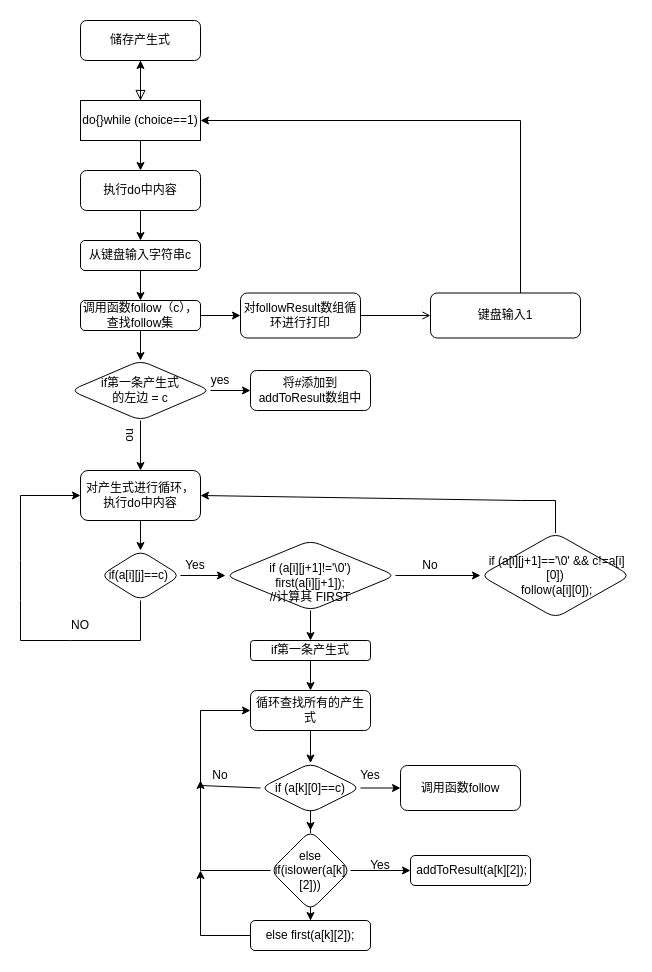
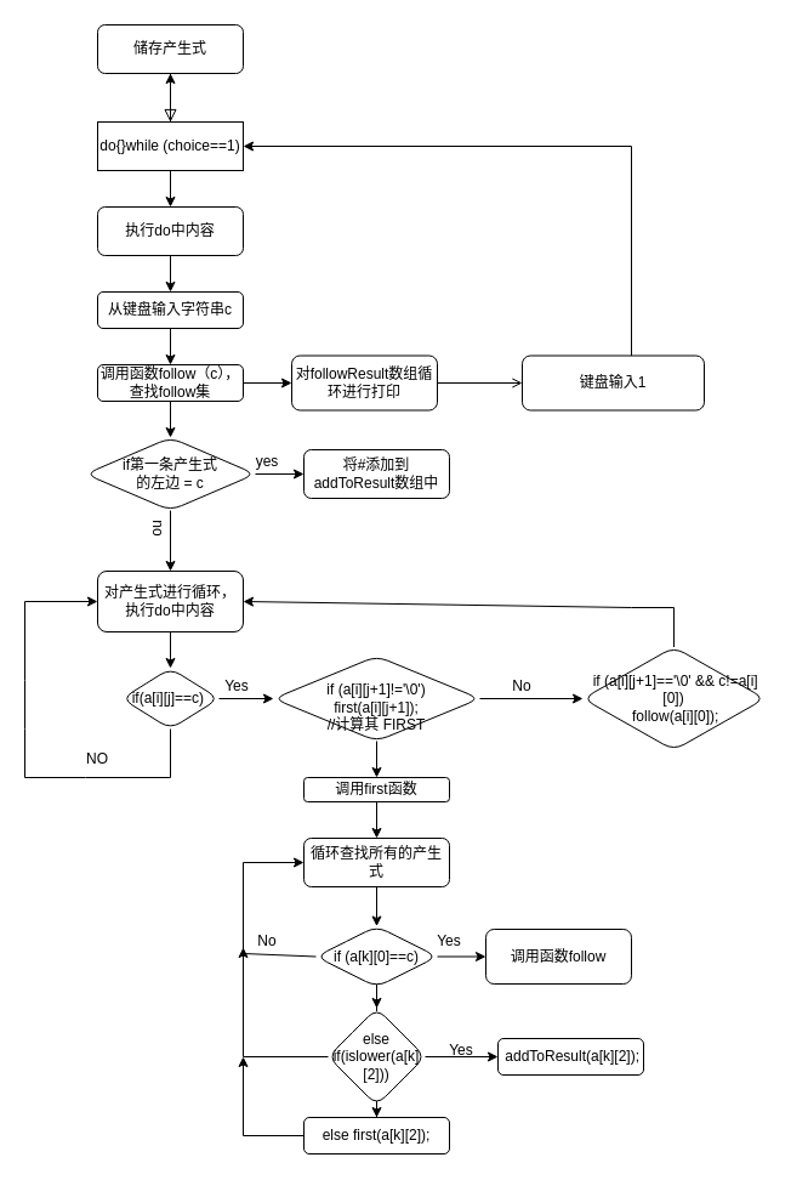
  <mxCell id="0" />
  <mxCell id="1" parent="0" />
  <mxCell id="2" value="" style="rounded=0;html=1;jettySize=auto;orthogonalLoop=1;fontSize=11;endArrow=block;endFill=0;endSize=8;strokeWidth=1;shadow=0;labelBackgroundColor=none;edgeStyle=orthogonalEdgeStyle;" parent="1" source="3" edge="1"><mxGeometry relative="1" as="geometry"><mxPoint x="140" y="100" as="targetPoint" /></mxGeometry></mxCell>
  <mxCell id="3" value="储存产生式" style="rounded=1;whiteSpace=wrap;html=1;fontSize=12;glass=0;strokeWidth=1;shadow=0;" parent="1" vertex="1"><mxGeometry x="80" y="20" width="120" height="40" as="geometry" /></mxCell>
  <mxCell id="4" value="" style="edgeStyle=orthogonalEdgeStyle;rounded=0;orthogonalLoop=1;jettySize=auto;html=1;" edge="1" parent="1" source="6" target="3"><mxGeometry relative="1" as="geometry" /></mxCell>
  <mxCell id="5" value="" style="edgeStyle=orthogonalEdgeStyle;rounded=0;orthogonalLoop=1;jettySize=auto;html=1;" edge="1" parent="1" source="6" target="8"><mxGeometry relative="1" as="geometry" /></mxCell>
  <mxCell id="6" value="do{}while (choice==1)" style="rounded=0;whiteSpace=wrap;html=1;" vertex="1" parent="1"><mxGeometry x="80" y="100" width="120" height="40" as="geometry" /></mxCell>
  <mxCell id="7" value="" style="edgeStyle=orthogonalEdgeStyle;rounded=0;orthogonalLoop=1;jettySize=auto;html=1;" edge="1" parent="1" source="8" target="10"><mxGeometry relative="1" as="geometry" /></mxCell>
  <mxCell id="8" value="执行do中内容" style="rounded=1;whiteSpace=wrap;html=1;" vertex="1" parent="1"><mxGeometry x="80" y="170" width="120" height="40" as="geometry" /></mxCell>
  <mxCell id="9" value="" style="edgeStyle=orthogonalEdgeStyle;rounded=0;orthogonalLoop=1;jettySize=auto;html=1;" edge="1" parent="1" source="10" target="13"><mxGeometry relative="1" as="geometry" /></mxCell>
  <mxCell id="10" value="从键盘输入字符串c" style="whiteSpace=wrap;html=1;rounded=1;" vertex="1" parent="1"><mxGeometry x="80" y="240" width="120" height="30" as="geometry" /></mxCell>
  <mxCell id="11" value="" style="edgeStyle=orthogonalEdgeStyle;rounded=0;orthogonalLoop=1;jettySize=auto;html=1;" edge="1" parent="1" source="13" target="16"><mxGeometry relative="1" as="geometry" /></mxCell>
  <mxCell id="12" value="" style="edgeStyle=orthogonalEdgeStyle;rounded=0;orthogonalLoop=1;jettySize=auto;html=1;" edge="1" parent="1" source="13" target="53"><mxGeometry relative="1" as="geometry" /></mxCell>
  <mxCell id="13" value="调用函数follow（c），查找follow集" style="whiteSpace=wrap;html=1;rounded=1;" vertex="1" parent="1"><mxGeometry x="80" y="300" width="120" height="30" as="geometry" /></mxCell>
  <mxCell id="14" value="" style="edgeStyle=orthogonalEdgeStyle;rounded=0;orthogonalLoop=1;jettySize=auto;html=1;" edge="1" parent="1" source="16" target="17"><mxGeometry relative="1" as="geometry" /></mxCell>
  <mxCell id="15" value="" style="edgeStyle=orthogonalEdgeStyle;rounded=0;orthogonalLoop=1;jettySize=auto;html=1;" edge="1" parent="1" source="16" target="20"><mxGeometry relative="1" as="geometry" /></mxCell>
  <mxCell id="16" value="if第一条产生式&lt;br&gt;的左边 = c" style="rhombus;whiteSpace=wrap;html=1;rounded=1;" vertex="1" parent="1"><mxGeometry x="70" y="360" width="140" height="60" as="geometry" /></mxCell>
  <mxCell id="17" value="将#添加到addToResult数组中" style="whiteSpace=wrap;html=1;rounded=1;" vertex="1" parent="1"><mxGeometry x="250" y="370" width="120" height="40" as="geometry" /></mxCell>
  <mxCell id="18" value="yes" style="text;html=1;strokeColor=none;fillColor=none;align=center;verticalAlign=middle;whiteSpace=wrap;rounded=0;" vertex="1" parent="1"><mxGeometry x="190" y="370" width="60" height="20" as="geometry" /></mxCell>
  <mxCell id="19" value="" style="edgeStyle=orthogonalEdgeStyle;rounded=0;orthogonalLoop=1;jettySize=auto;html=1;" edge="1" parent="1" source="20" target="23"><mxGeometry relative="1" as="geometry" /></mxCell>
  <mxCell id="20" value="对产生式进行循环，执行do中内容" style="whiteSpace=wrap;html=1;rounded=1;" vertex="1" parent="1"><mxGeometry x="80" y="470" width="120" height="50" as="geometry" /></mxCell>
  <mxCell id="21" value="no" style="text;html=1;strokeColor=none;fillColor=none;align=center;verticalAlign=middle;whiteSpace=wrap;rounded=0;rotation=90;" vertex="1" parent="1"><mxGeometry x="100" y="420" width="60" height="30" as="geometry" /></mxCell>
  <mxCell id="22" value="" style="edgeStyle=orthogonalEdgeStyle;rounded=0;orthogonalLoop=1;jettySize=auto;html=1;" edge="1" parent="1" source="23" target="28"><mxGeometry relative="1" as="geometry" /></mxCell>
  <mxCell id="23" value="if(a[i][j]==c)&amp;nbsp;" style="rhombus;whiteSpace=wrap;html=1;rounded=1;" vertex="1" parent="1"><mxGeometry x="100" y="550" width="80" height="50" as="geometry" /></mxCell>
  <mxCell id="24" value="" style="endArrow=classic;html=1;rounded=0;exitX=0.5;exitY=1;exitDx=0;exitDy=0;entryX=0;entryY=0.5;entryDx=0;entryDy=0;" edge="1" parent="1" source="23" target="20"><mxGeometry width="50" height="50" relative="1" as="geometry"><mxPoint x="-20" y="440" as="sourcePoint" /><mxPoint x="70" y="500" as="targetPoint" /><Array as="points"><mxPoint x="140" y="640" /><mxPoint x="70" y="640" /><mxPoint x="20" y="640" /><mxPoint x="20" y="600" /><mxPoint x="20" y="560" /><mxPoint x="20" y="495" /></Array></mxGeometry></mxCell>
  <mxCell id="25" value="NO&lt;br&gt;" style="text;html=1;strokeColor=none;fillColor=none;align=center;verticalAlign=middle;whiteSpace=wrap;rounded=0;" vertex="1" parent="1"><mxGeometry x="50" y="610" width="60" height="30" as="geometry" /></mxCell>
  <mxCell id="26" value="" style="edgeStyle=orthogonalEdgeStyle;rounded=0;orthogonalLoop=1;jettySize=auto;html=1;" edge="1" parent="1" source="28" target="30"><mxGeometry relative="1" as="geometry" /></mxCell>
  <mxCell id="27" value="" style="edgeStyle=orthogonalEdgeStyle;rounded=0;orthogonalLoop=1;jettySize=auto;html=1;" edge="1" parent="1" source="28" target="34"><mxGeometry relative="1" as="geometry" /></mxCell>
  <mxCell id="28" value="&lt;br&gt; if (a[i][j+1]!='\0') &lt;br&gt;first(a[i][j+1]); &lt;br&gt;//计算其 FIRST &lt;br&gt;" style="rhombus;whiteSpace=wrap;html=1;rounded=1;" vertex="1" parent="1"><mxGeometry x="225" y="540" width="170" height="70" as="geometry" /></mxCell>
  <mxCell id="29" value="Yes" style="text;html=1;strokeColor=none;fillColor=none;align=center;verticalAlign=middle;whiteSpace=wrap;rounded=0;" vertex="1" parent="1"><mxGeometry x="165" y="550" width="60" height="30" as="geometry" /></mxCell>
  <mxCell id="30" value="&amp;nbsp;if (a[i][j+1]=='\0' &amp;amp;&amp;amp; c!=a[i][0])&lt;br&gt;&amp;nbsp;follow(a[i][0]);" style="rhombus;whiteSpace=wrap;html=1;rounded=1;" vertex="1" parent="1"><mxGeometry x="480" y="532.5" width="150" height="85" as="geometry" /></mxCell>
  <mxCell id="31" value="No" style="text;html=1;strokeColor=none;fillColor=none;align=center;verticalAlign=middle;whiteSpace=wrap;rounded=0;" vertex="1" parent="1"><mxGeometry x="400" y="550" width="60" height="30" as="geometry" /></mxCell>
  <mxCell id="32" value="" style="endArrow=classic;html=1;rounded=0;exitX=0.5;exitY=0;exitDx=0;exitDy=0;entryX=1;entryY=0.5;entryDx=0;entryDy=0;" edge="1" parent="1" source="30" target="20"><mxGeometry width="50" height="50" relative="1" as="geometry"><mxPoint x="560" y="470" as="sourcePoint" /><mxPoint x="555" y="480" as="targetPoint" /><Array as="points"><mxPoint x="555" y="500" /><mxPoint x="520" y="500" /></Array></mxGeometry></mxCell>
  <mxCell id="33" value="" style="edgeStyle=orthogonalEdgeStyle;rounded=0;orthogonalLoop=1;jettySize=auto;html=1;" edge="1" parent="1" source="34" target="36"><mxGeometry relative="1" as="geometry" /></mxCell>
- <mxCell id="34" value="if第一条产生式" style="whiteSpace=wrap;html=1;rounded=1;" vertex="1" parent="1"><mxGeometry x="250" y="640" width="120" height="20" as="geometry" /></mxCell>
+ <mxCell id="34" value="调用first函数" style="whiteSpace=wrap;html=1;rounded=1;" vertex="1" parent="1"><mxGeometry x="250" y="640" width="120" height="20" as="geometry" /></mxCell>
  <mxCell id="35" value="" style="edgeStyle=orthogonalEdgeStyle;rounded=0;orthogonalLoop=1;jettySize=auto;html=1;" edge="1" parent="1" source="36" target="39"><mxGeometry relative="1" as="geometry" /></mxCell>
  <mxCell id="36" value="循环查找所有的产生式" style="whiteSpace=wrap;html=1;rounded=1;" vertex="1" parent="1"><mxGeometry x="250" y="690" width="120" height="40" as="geometry" /></mxCell>
  <mxCell id="37" value="" style="edgeStyle=orthogonalEdgeStyle;rounded=0;orthogonalLoop=1;jettySize=auto;html=1;" edge="1" parent="1" source="39" target="42"><mxGeometry relative="1" as="geometry" /></mxCell>
  <mxCell id="38" value="" style="edgeStyle=orthogonalEdgeStyle;rounded=0;orthogonalLoop=1;jettySize=auto;html=1;" edge="1" parent="1" source="39" target="46"><mxGeometry relative="1" as="geometry" /></mxCell>
  <mxCell id="39" value="if (a[k][0]==c)" style="rhombus;whiteSpace=wrap;html=1;rounded=1;" vertex="1" parent="1"><mxGeometry x="260" y="762.5" width="100" height="50" as="geometry" /></mxCell>
  <mxCell id="40" value="" style="endArrow=classic;html=1;rounded=0;entryX=0;entryY=0.5;entryDx=0;entryDy=0;exitX=0;exitY=0.5;exitDx=0;exitDy=0;" edge="1" parent="1" source="39" target="36"><mxGeometry width="50" height="50" relative="1" as="geometry"><mxPoint x="200" y="790" as="sourcePoint" /><mxPoint x="200" y="710" as="targetPoint" /><Array as="points"><mxPoint x="200" y="785" /><mxPoint x="200" y="710" /></Array></mxGeometry></mxCell>
  <mxCell id="41" value="No" style="text;strokeColor=none;align=center;fillColor=none;html=1;verticalAlign=middle;whiteSpace=wrap;rounded=0;" vertex="1" parent="1"><mxGeometry x="190" y="760" width="60" height="30" as="geometry" /></mxCell>
  <mxCell id="42" value="调用函数follow" style="whiteSpace=wrap;html=1;rounded=1;" vertex="1" parent="1"><mxGeometry x="400" y="765" width="120" height="45" as="geometry" /></mxCell>
  <mxCell id="43" value="Yes" style="text;strokeColor=none;align=center;fillColor=none;html=1;verticalAlign=middle;whiteSpace=wrap;rounded=0;" vertex="1" parent="1"><mxGeometry x="340" y="760" width="60" height="30" as="geometry" /></mxCell>
  <mxCell id="44" value="" style="edgeStyle=orthogonalEdgeStyle;rounded=0;orthogonalLoop=1;jettySize=auto;html=1;" edge="1" parent="1" source="46" target="48"><mxGeometry relative="1" as="geometry" /></mxCell>
  <mxCell id="45" value="" style="edgeStyle=orthogonalEdgeStyle;rounded=0;orthogonalLoop=1;jettySize=auto;html=1;" edge="1" parent="1" source="46" target="50"><mxGeometry relative="1" as="geometry" /></mxCell>
  <mxCell id="46" value="else if(islower(a[k][2]))" style="rhombus;whiteSpace=wrap;html=1;rounded=1;" vertex="1" parent="1"><mxGeometry x="270" y="830" width="80" height="80" as="geometry" /></mxCell>
  <mxCell id="47" value="" style="endArrow=classic;html=1;rounded=0;exitX=0;exitY=0.5;exitDx=0;exitDy=0;" edge="1" parent="1" source="46"><mxGeometry width="50" height="50" relative="1" as="geometry"><mxPoint x="150" y="830" as="sourcePoint" /><mxPoint x="200" y="780" as="targetPoint" /><Array as="points"><mxPoint x="200" y="870" /></Array></mxGeometry></mxCell>
  <mxCell id="48" value="&amp;nbsp;addToResult(a[k][2]);" style="whiteSpace=wrap;html=1;rounded=1;" vertex="1" parent="1"><mxGeometry x="410" y="855" width="120" height="30" as="geometry" /></mxCell>
  <mxCell id="49" value="Yes" style="text;strokeColor=none;align=center;fillColor=none;html=1;verticalAlign=middle;whiteSpace=wrap;rounded=0;" vertex="1" parent="1"><mxGeometry x="350" y="850" width="60" height="30" as="geometry" /></mxCell>
  <mxCell id="50" value="else first(a[k][2]);" style="whiteSpace=wrap;html=1;rounded=1;" vertex="1" parent="1"><mxGeometry x="250" y="920" width="120" height="30" as="geometry" /></mxCell>
  <mxCell id="51" value="" style="endArrow=classic;html=1;rounded=0;exitX=0;exitY=0.5;exitDx=0;exitDy=0;" edge="1" parent="1" source="50"><mxGeometry width="50" height="50" relative="1" as="geometry"><mxPoint x="150" y="920" as="sourcePoint" /><mxPoint x="200" y="870" as="targetPoint" /><Array as="points"><mxPoint x="200" y="935" /></Array></mxGeometry></mxCell>
  <mxCell id="52" value="" style="edgeStyle=orthogonalEdgeStyle;rounded=0;orthogonalLoop=1;jettySize=auto;html=1;endArrow=open;" edge="1" parent="1" source="53" target="54"><mxGeometry relative="1" as="geometry" /></mxCell>
  <mxCell id="53" value="对followResult数组循环进行打印" style="whiteSpace=wrap;html=1;rounded=1;" vertex="1" parent="1"><mxGeometry x="240" y="292.5" width="120" height="45" as="geometry" /></mxCell>
  <mxCell id="54" value="键盘输入1" style="whiteSpace=wrap;html=1;rounded=1;" vertex="1" parent="1"><mxGeometry x="430" y="292.5" width="150" height="45" as="geometry" /></mxCell>
  <mxCell id="55" value="" style="endArrow=classic;html=1;rounded=0;entryX=1;entryY=0.5;entryDx=0;entryDy=0;" edge="1" parent="1" target="6"><mxGeometry width="50" height="50" relative="1" as="geometry"><mxPoint x="520" y="292.5" as="sourcePoint" /><mxPoint x="570" y="242.5" as="targetPoint" /><Array as="points"><mxPoint x="520" y="120" /></Array></mxGeometry></mxCell>
